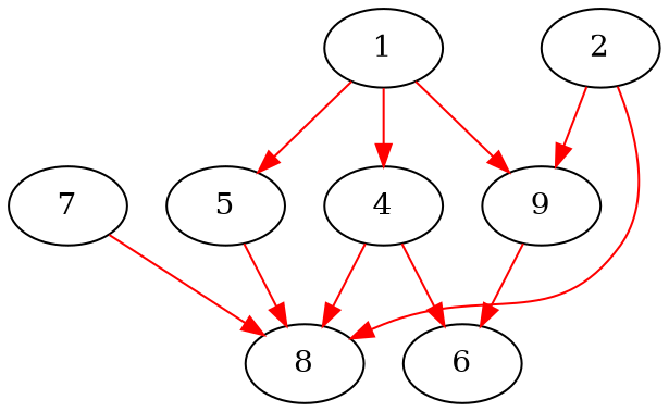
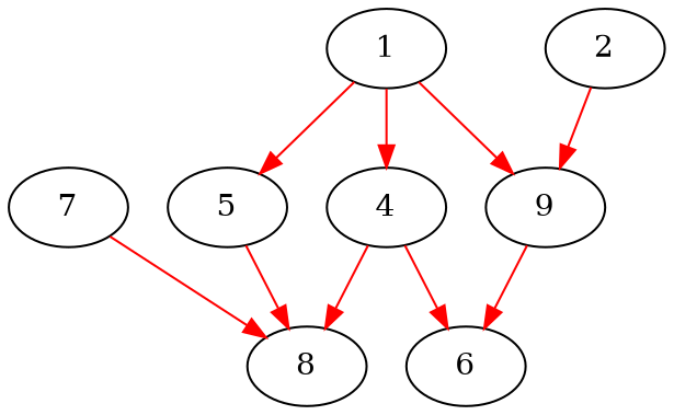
  digraph {
    edge [color=red]
    7
    8
    1
    4
    n5 [label=9]
    5
    6
    2
    7 -> 8
    1 -> 4
    1 -> n5
    1 -> 5
    4 -> 8
    4 -> 6
    n5 -> 6
    5 -> 8
-   2 -> 8
    2 -> n5
  }
